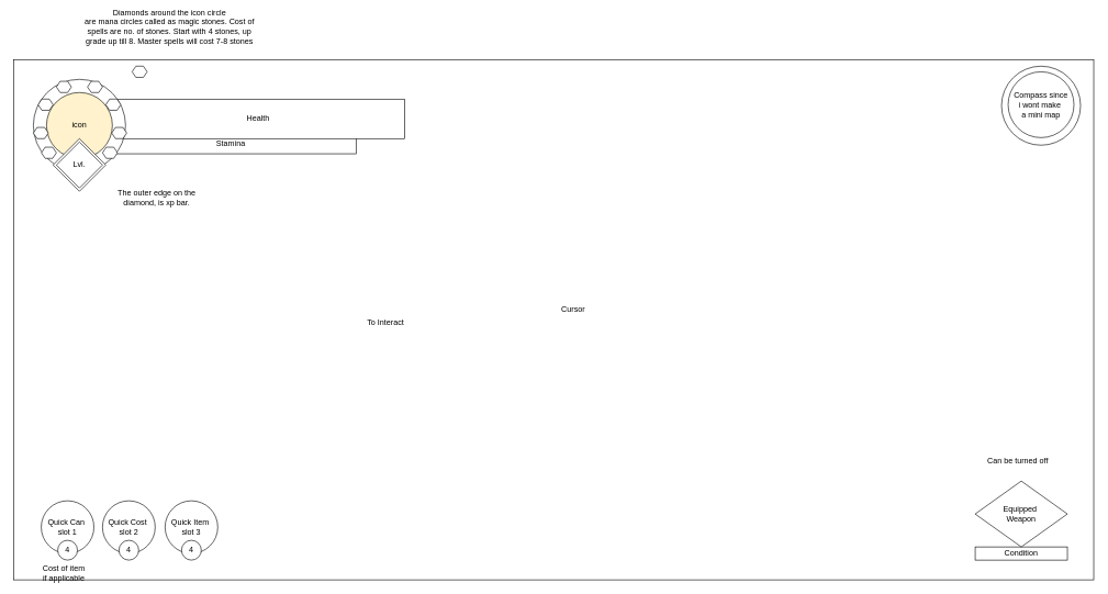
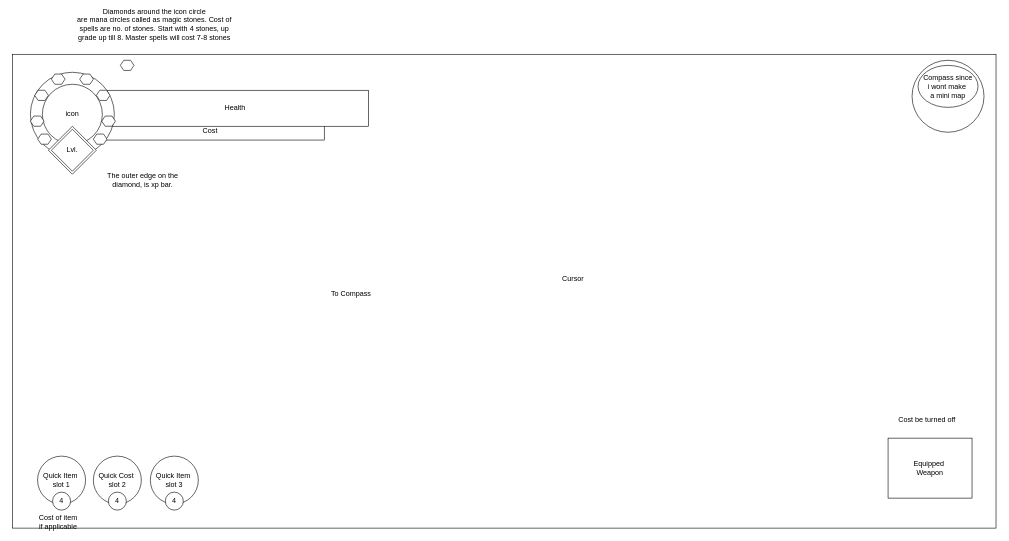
  <mxCell id="0" />
  <mxCell id="1" parent="0" />
  <mxCell id="2" value="" style="rounded=0;whiteSpace=wrap;html=1;" vertex="1" parent="1"><mxGeometry x="20" y="90" width="1640" height="790" as="geometry" /></mxCell>
- <mxCell id="3" value="Stamina" style="rounded=0;whiteSpace=wrap;html=1;" vertex="1" parent="1"><mxGeometry x="160" y="203" width="380" height="30" as="geometry" /></mxCell>
+ <mxCell id="3" value="Cost" style="rounded=0;whiteSpace=wrap;html=1;" vertex="1" parent="1"><mxGeometry x="160" y="203" width="380" height="30" as="geometry" /></mxCell>
  <mxCell id="4" value="" style="shape=hexagon;perimeter=hexagonPerimeter2;whiteSpace=wrap;html=1;" vertex="1" parent="1"><mxGeometry x="200" y="100" width="22.75" height="17" as="geometry" /></mxCell>
  <mxCell id="5" value="The outer edge on the diamond, is xp bar." style="text;html=1;strokeColor=none;fillColor=none;align=center;verticalAlign=middle;whiteSpace=wrap;rounded=0;" vertex="1" parent="1"><mxGeometry x="155" y="280" width="165" height="40" as="geometry" /></mxCell>
  <mxCell id="6" value="Health" style="rounded=0;whiteSpace=wrap;html=1;" vertex="1" parent="1"><mxGeometry x="169" y="150" width="445" height="60" as="geometry" /></mxCell>
  <mxCell id="7" value="" style="ellipse;whiteSpace=wrap;html=1;aspect=fixed;" vertex="1" parent="1"><mxGeometry x="50" y="120" width="140" height="140" as="geometry" /></mxCell>
  <mxCell id="8" value="" style="shape=hexagon;perimeter=hexagonPerimeter2;whiteSpace=wrap;html=1;" vertex="1" parent="1"><mxGeometry x="132.25" y="123" width="22.75" height="17" as="geometry" /></mxCell>
- <mxCell id="9" value="icon" style="ellipse;whiteSpace=wrap;html=1;aspect=fixed;fillColor=#fff2cc;" vertex="1" parent="1"><mxGeometry x="70" y="140" width="100" height="100" as="geometry" /></mxCell>
+ <mxCell id="9" value="icon" style="ellipse;whiteSpace=wrap;html=1;aspect=fixed;" vertex="1" parent="1"><mxGeometry x="70" y="140" width="100" height="100" as="geometry" /></mxCell>
  <mxCell id="10" value="" style="rhombus;whiteSpace=wrap;html=1;" vertex="1" parent="1"><mxGeometry x="80" y="210" width="80" height="80" as="geometry" /></mxCell>
  <mxCell id="11" value="Lvl." style="rhombus;whiteSpace=wrap;html=1;" vertex="1" parent="1"><mxGeometry x="85" y="215" width="70" height="70" as="geometry" /></mxCell>
  <mxCell id="12" value="" style="shape=hexagon;perimeter=hexagonPerimeter2;whiteSpace=wrap;html=1;" vertex="1" parent="1"><mxGeometry x="85" y="123" width="22.75" height="17" as="geometry" /></mxCell>
  <mxCell id="13" value="" style="shape=hexagon;perimeter=hexagonPerimeter2;whiteSpace=wrap;html=1;" vertex="1" parent="1"><mxGeometry x="57.25" y="150" width="22.75" height="17" as="geometry" /></mxCell>
  <mxCell id="14" value="" style="shape=hexagon;perimeter=hexagonPerimeter2;whiteSpace=wrap;html=1;" vertex="1" parent="1"><mxGeometry x="50" y="193" width="22.75" height="17" as="geometry" /></mxCell>
  <mxCell id="15" value="" style="shape=hexagon;perimeter=hexagonPerimeter2;whiteSpace=wrap;html=1;" vertex="1" parent="1"><mxGeometry x="160" y="150" width="22.75" height="17" as="geometry" /></mxCell>
  <mxCell id="16" value="" style="shape=hexagon;perimeter=hexagonPerimeter2;whiteSpace=wrap;html=1;" vertex="1" parent="1"><mxGeometry x="169" y="193" width="22.75" height="17" as="geometry" /></mxCell>
  <mxCell id="17" value="" style="shape=hexagon;perimeter=hexagonPerimeter2;whiteSpace=wrap;html=1;" vertex="1" parent="1"><mxGeometry x="155" y="223" width="22.75" height="17" as="geometry" /></mxCell>
  <mxCell id="18" value="" style="shape=hexagon;perimeter=hexagonPerimeter2;whiteSpace=wrap;html=1;" vertex="1" parent="1"><mxGeometry x="62.25" y="223" width="22.75" height="17" as="geometry" /></mxCell>
  <mxCell id="19" value="Diamonds around the icon circle&lt;br&gt;are mana circles called as magic stones. Cost of spells are no. of stones. Start with 4 stones, up grade up till 8. Master spells will cost 7-8 stones" style="text;html=1;strokeColor=none;fillColor=none;align=center;verticalAlign=middle;whiteSpace=wrap;rounded=0;" vertex="1" parent="1"><mxGeometry x="124" y="20" width="266" height="40" as="geometry" /></mxCell>
- <mxCell id="20" value="To Interact" style="text;html=1;strokeColor=none;fillColor=none;align=center;verticalAlign=middle;whiteSpace=wrap;rounded=0;" vertex="1" parent="1"><mxGeometry x="542" y="480" width="86" height="20" as="geometry" /></mxCell>
- <mxCell id="21" value="Cursor" style="text;html=1;strokeColor=none;fillColor=none;align=center;verticalAlign=middle;whiteSpace=wrap;rounded=0;" vertex="1" parent="1"><mxGeometry x="850" y="460" width="40" height="20" as="geometry" /></mxCell>
+ <mxCell id="20" value="To Compass" style="text;html=1;strokeColor=none;fillColor=none;align=center;verticalAlign=middle;whiteSpace=wrap;rounded=0;" vertex="1" parent="1"><mxGeometry x="542" y="480" width="86" height="20" as="geometry" /></mxCell>
+ <mxCell id="21" value="Cursor" style="text;html=1;strokeColor=none;fillColor=none;align=center;verticalAlign=middle;whiteSpace=wrap;rounded=0;" vertex="1" parent="1"><mxGeometry x="935" y="455" width="40" height="20" as="geometry" /></mxCell>
  <mxCell id="22" value="" style="ellipse;whiteSpace=wrap;html=1;aspect=fixed;" vertex="1" parent="1"><mxGeometry x="1520" y="100" width="120" height="120" as="geometry" /></mxCell>
- <mxCell id="23" value="Compass since&lt;br&gt;i wont make&amp;nbsp;&lt;br&gt;a mini map" style="ellipse;whiteSpace=wrap;html=1;aspect=fixed;" vertex="1" parent="1"><mxGeometry x="1530" y="108.5" width="100" height="100" as="geometry" /></mxCell>
- <mxCell id="24" value="Quick Can&amp;nbsp;&lt;br&gt;slot 1" style="ellipse;whiteSpace=wrap;html=1;aspect=fixed;" vertex="1" parent="1"><mxGeometry x="62" y="760" width="80" height="80" as="geometry" /></mxCell>
+ <mxCell id="23" value="Compass since&lt;br&gt;i wont make&amp;nbsp;&lt;br&gt;a mini map" style="ellipse;whiteSpace=wrap;html=1;aspect=fixed;" vertex="1" parent="1"><mxGeometry x="1530" y="108.5" width="100" height="70" as="geometry" /></mxCell>
+ <mxCell id="24" value="Quick Item&amp;nbsp;&lt;br&gt;slot 1" style="ellipse;whiteSpace=wrap;html=1;aspect=fixed;" vertex="1" parent="1"><mxGeometry x="62" y="760" width="80" height="80" as="geometry" /></mxCell>
  <mxCell id="25" value="Quick Cost&amp;nbsp;&lt;br&gt;slot 2" style="ellipse;whiteSpace=wrap;html=1;aspect=fixed;" vertex="1" parent="1"><mxGeometry x="155" y="760" width="80" height="80" as="geometry" /></mxCell>
  <mxCell id="26" value="Quick Item&amp;nbsp;&lt;br&gt;slot 3" style="ellipse;whiteSpace=wrap;html=1;aspect=fixed;" vertex="1" parent="1"><mxGeometry x="250" y="760" width="80" height="80" as="geometry" /></mxCell>
  <mxCell id="27" value="4" style="ellipse;whiteSpace=wrap;html=1;aspect=fixed;" vertex="1" parent="1"><mxGeometry x="87" y="820" width="30" height="30" as="geometry" /></mxCell>
  <mxCell id="28" value="Cost of item&lt;br&gt;if applicable" style="text;html=1;strokeColor=none;fillColor=none;align=center;verticalAlign=middle;whiteSpace=wrap;rounded=0;" vertex="1" parent="1"><mxGeometry x="53.88" y="860" width="85" height="20" as="geometry" /></mxCell>
  <mxCell id="29" value="4" style="ellipse;whiteSpace=wrap;html=1;aspect=fixed;" vertex="1" parent="1"><mxGeometry x="180" y="820" width="30" height="30" as="geometry" /></mxCell>
  <mxCell id="30" value="4" style="ellipse;whiteSpace=wrap;html=1;aspect=fixed;" vertex="1" parent="1"><mxGeometry x="275" y="820" width="30" height="30" as="geometry" /></mxCell>
- <mxCell id="31" value="Condition" style="rounded=0;whiteSpace=wrap;html=1;" vertex="1" parent="1"><mxGeometry x="1480" y="830" width="140" height="20" as="geometry" /></mxCell>
- <mxCell id="32" value="Equipped&amp;nbsp;&lt;br&gt;Weapon" style="rhombus;whiteSpace=wrap;html=1;" vertex="1" parent="1"><mxGeometry x="1480" y="730" width="140" height="100" as="geometry" /></mxCell>
- <mxCell id="33" value="Can be turned off" style="text;html=1;strokeColor=none;fillColor=none;align=center;verticalAlign=middle;whiteSpace=wrap;rounded=0;" vertex="1" parent="1"><mxGeometry x="1470" y="670" width="150" height="60" as="geometry" /></mxCell>
+ <mxCell id="32" value="Equipped&amp;nbsp;&lt;br&gt;Weapon" style="rounded=0;whiteSpace=wrap;html=1;" vertex="1" parent="1"><mxGeometry x="1480" y="730" width="140" height="100" as="geometry" /></mxCell>
+ <mxCell id="33" value="Cost be turned off" style="text;html=1;strokeColor=none;fillColor=none;align=center;verticalAlign=middle;whiteSpace=wrap;rounded=0;" vertex="1" parent="1"><mxGeometry x="1470" y="670" width="150" height="60" as="geometry" /></mxCell>
